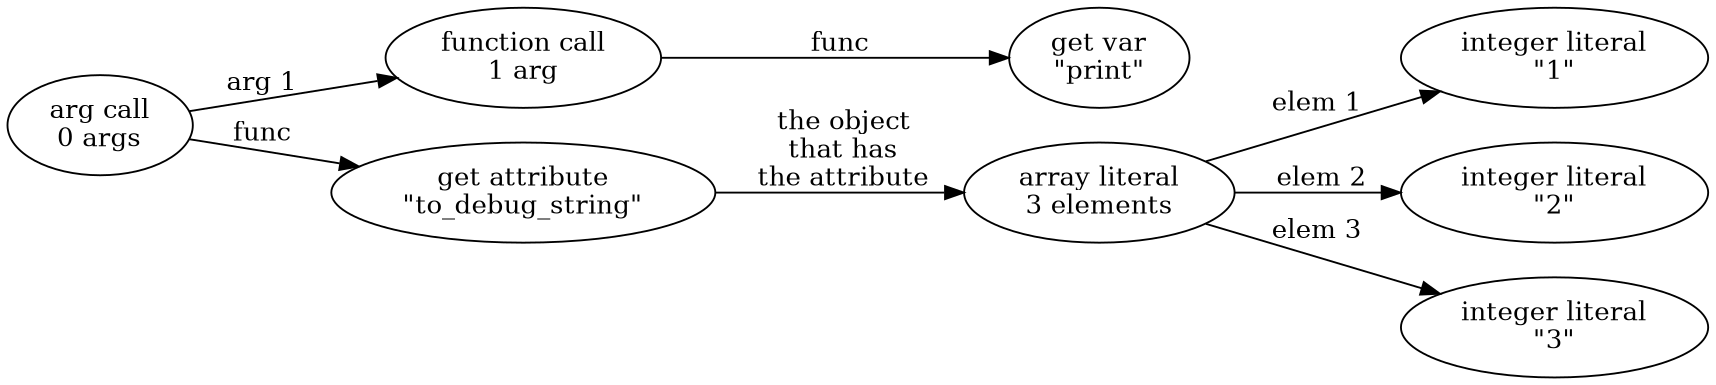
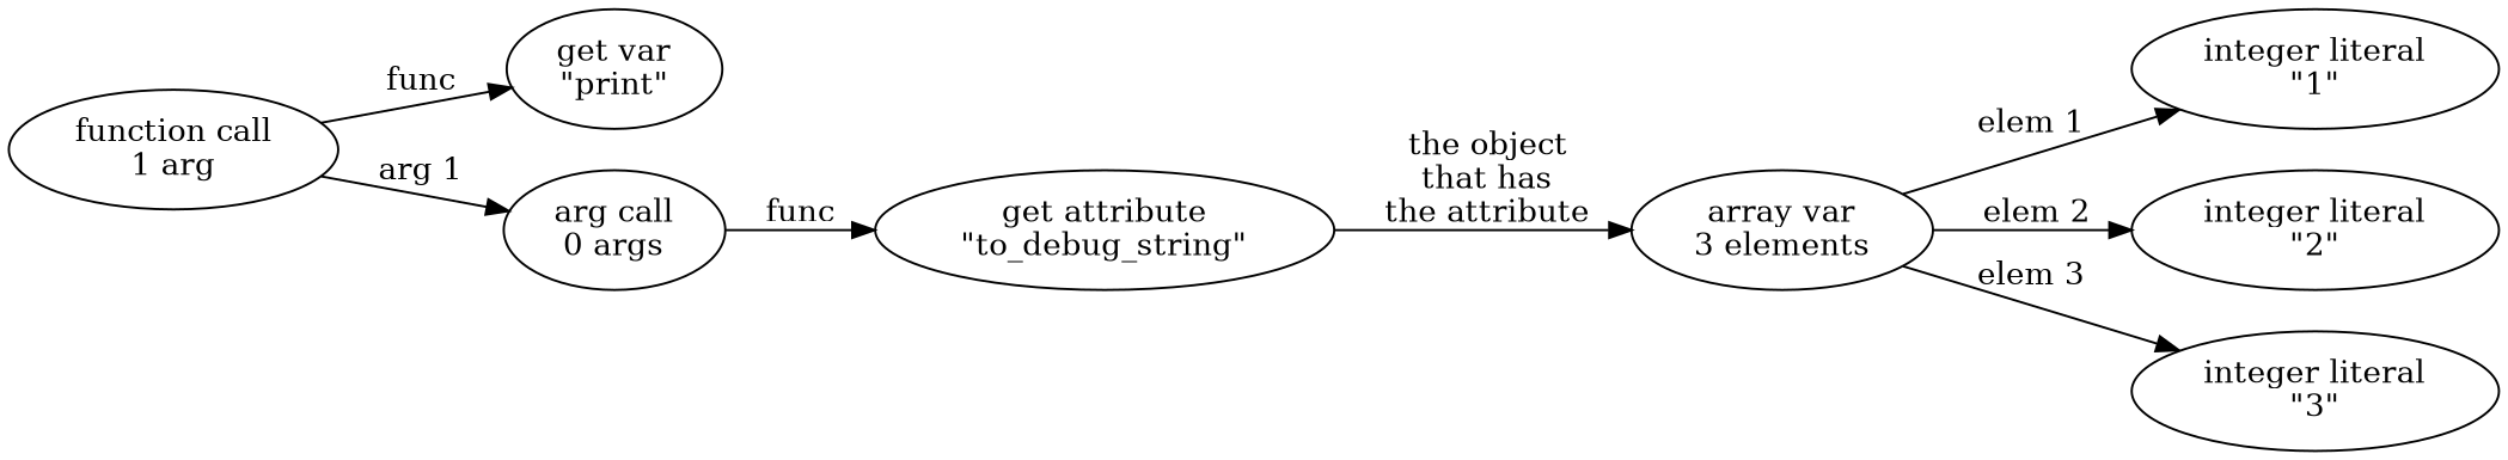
  digraph {
    rankdir=LR
    n1 [label="get var\n\"print\""]
    n2 [label="function call\n1 arg"]
    n3 [label="arg call\n0 args"]
    n4 [label="get attribute\n\"to_debug_string\""]
-   n5 [label="array literal\n3 elements"]
+   n5 [label="array var\n3 elements"]
    n6 [label="integer literal\n\"1\""]
    n7 [label="integer literal\n\"2\""]
    n8 [label="integer literal\n\"3\""]
    n2 -> n1 [label=func]
-   n3 -> n2 [label="arg 1"]
+   n2 -> n3 [label="arg 1"]
    n3 -> n4 [label=func]
    n4 -> n5 [label=" the object\n that has\n the attribute"]
    n5 -> n6 [label="elem 1"]
    n5 -> n7 [label=" elem 2"]
    n5 -> n8 [label="elem 3"]
  }
